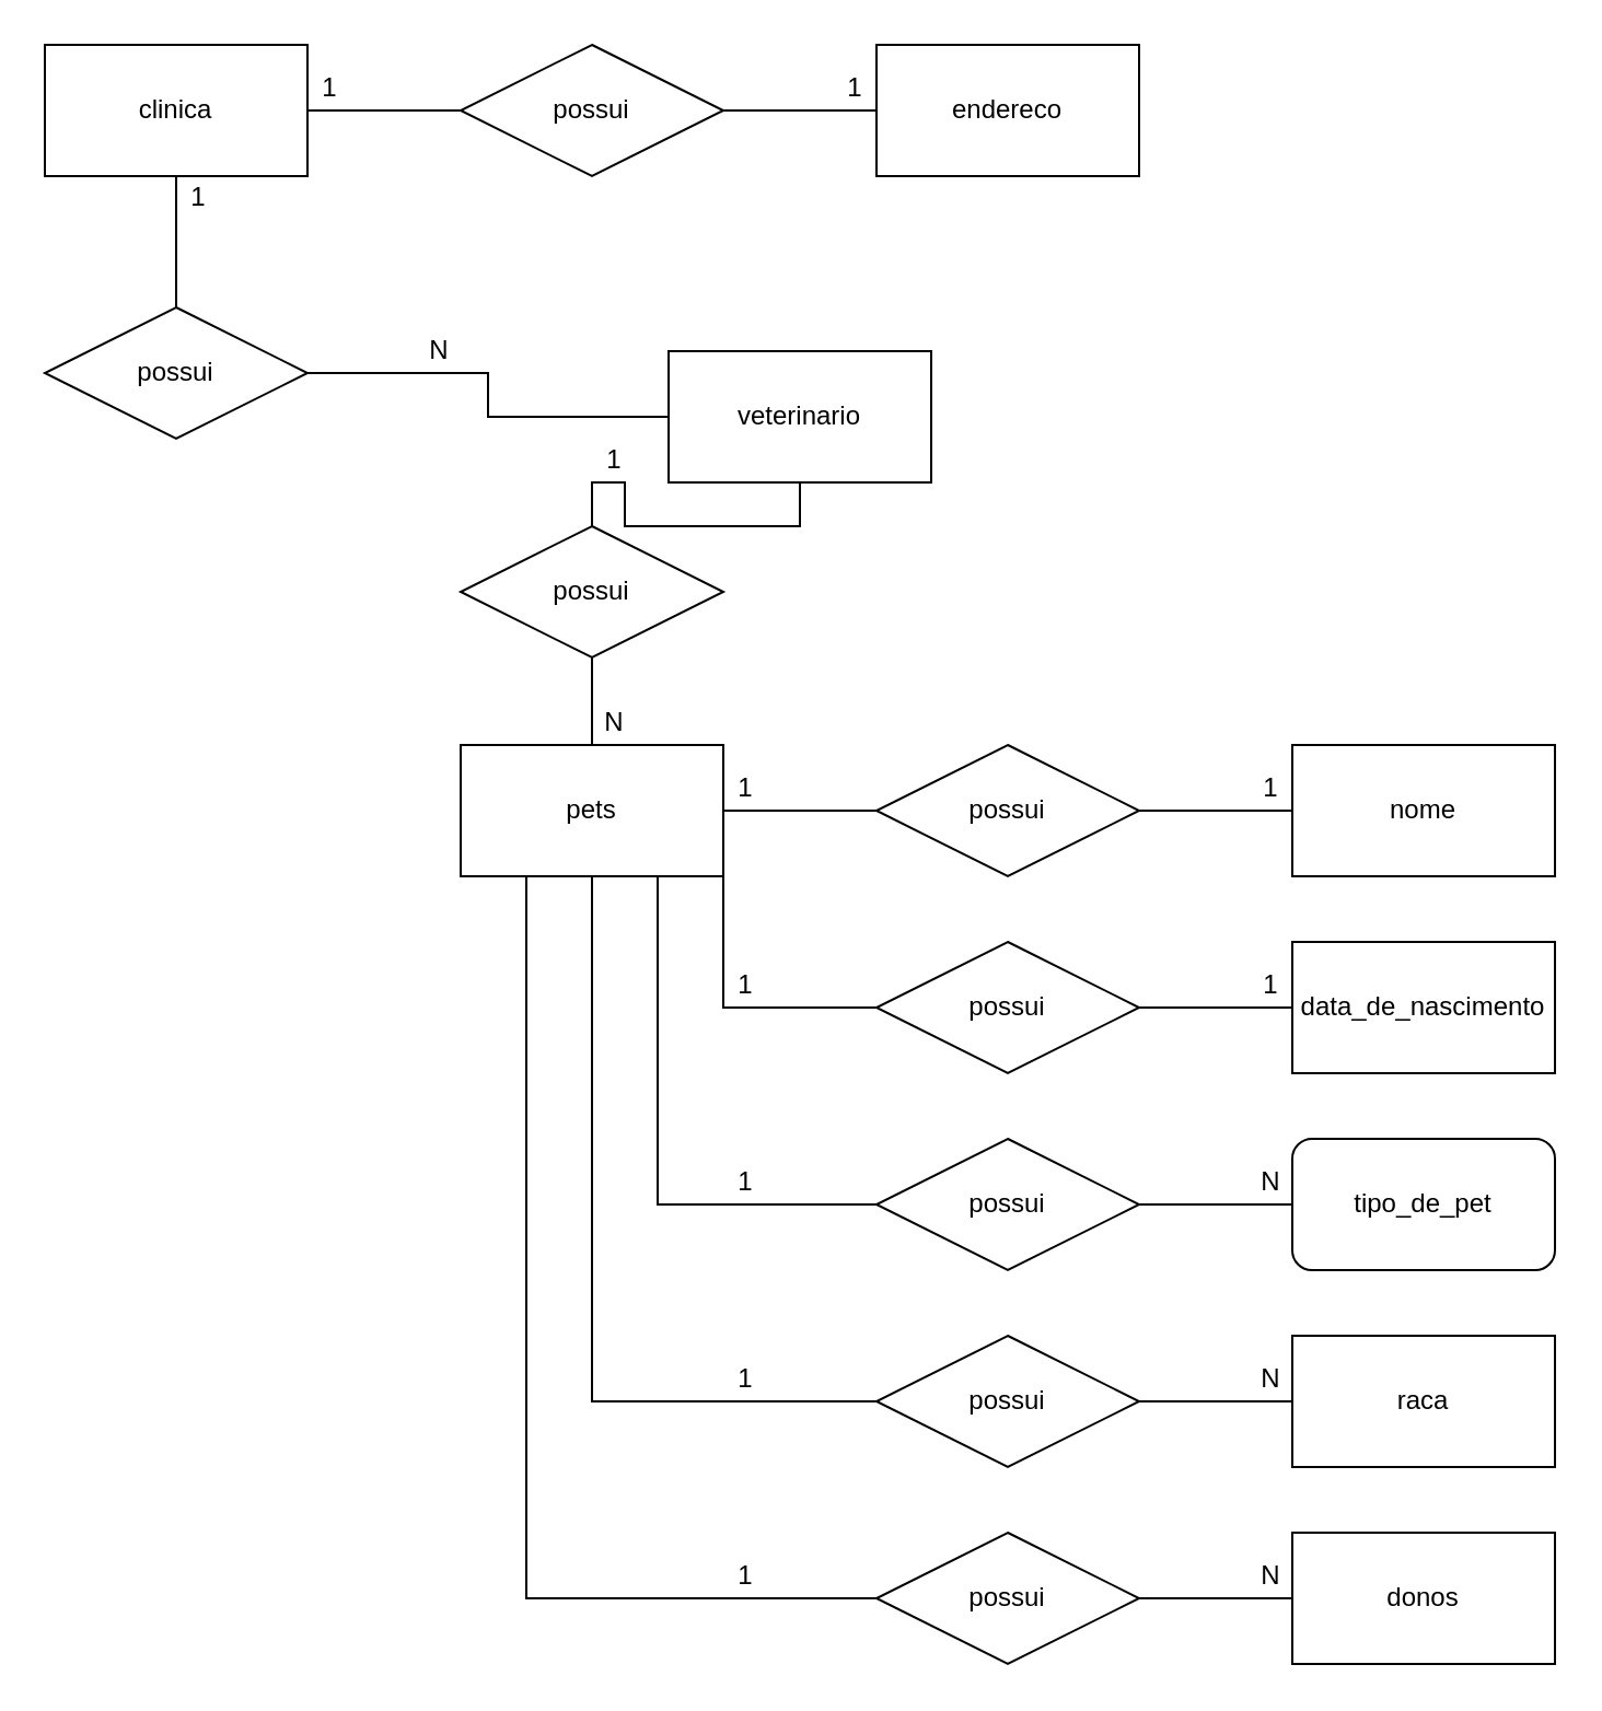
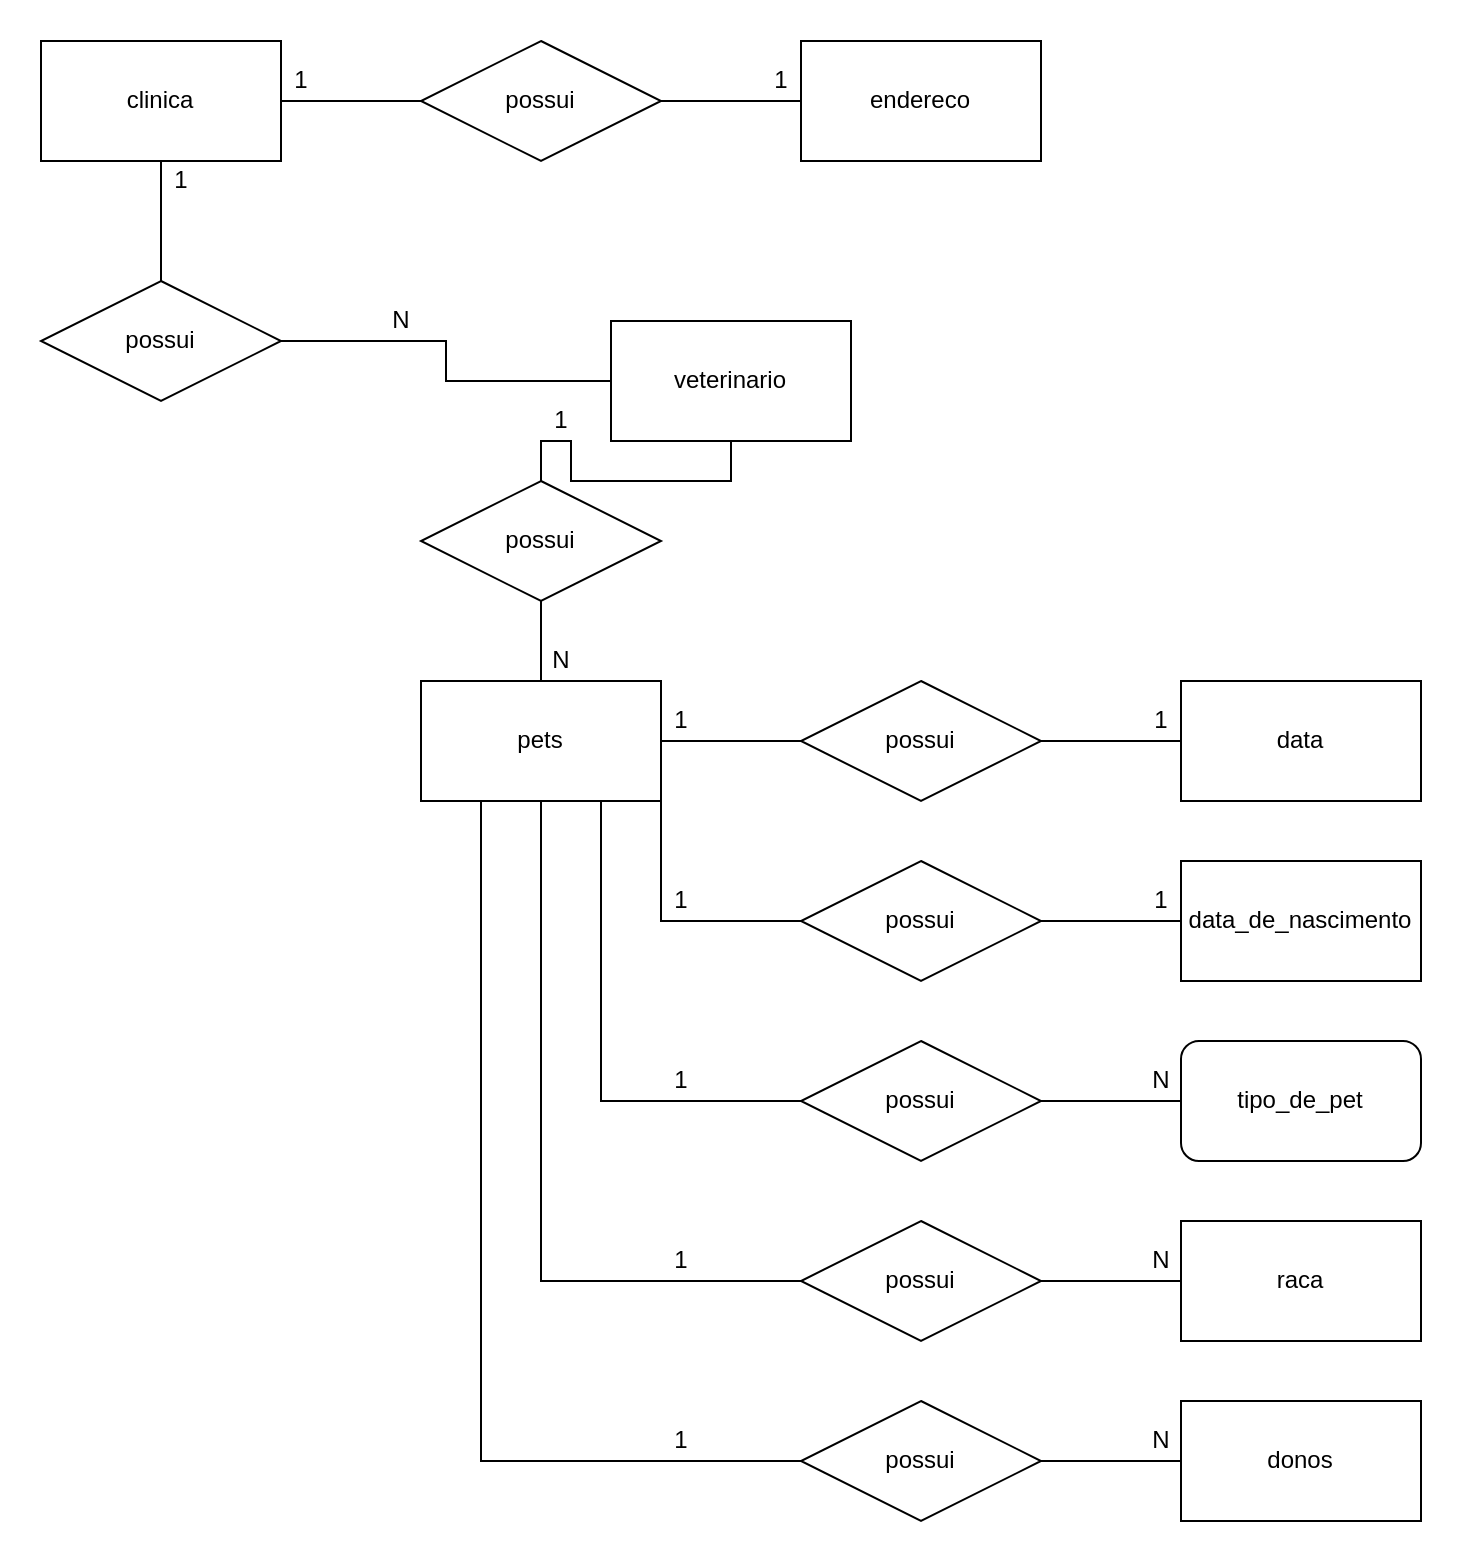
  <mxCell id="0" />
  <mxCell id="1" parent="0" />
  <mxCell id="2" style="edgeStyle=orthogonalEdgeStyle;rounded=0;orthogonalLoop=1;jettySize=auto;html=1;exitX=1;exitY=0.5;exitDx=0;exitDy=0;entryX=0;entryY=0.5;entryDx=0;entryDy=0;endArrow=none;endFill=0;" edge="1" parent="1" source="4" target="6"><mxGeometry relative="1" as="geometry" /></mxCell>
  <mxCell id="3" style="edgeStyle=orthogonalEdgeStyle;rounded=0;orthogonalLoop=1;jettySize=auto;html=1;exitX=0.5;exitY=1;exitDx=0;exitDy=0;entryX=0.5;entryY=0;entryDx=0;entryDy=0;endArrow=none;endFill=0;" edge="1" parent="1" source="4" target="23"><mxGeometry relative="1" as="geometry" /></mxCell>
  <mxCell id="4" value="clinica" style="rounded=0;whiteSpace=wrap;html=1;" vertex="1" parent="1"><mxGeometry x="20" y="20" width="120" height="60" as="geometry" /></mxCell>
  <mxCell id="5" style="edgeStyle=orthogonalEdgeStyle;rounded=0;orthogonalLoop=1;jettySize=auto;html=1;exitX=1;exitY=0.5;exitDx=0;exitDy=0;entryX=0;entryY=0.5;entryDx=0;entryDy=0;endArrow=none;endFill=0;" edge="1" parent="1" source="6" target="7"><mxGeometry relative="1" as="geometry" /></mxCell>
  <mxCell id="6" value="possui" style="shape=rhombus;perimeter=rhombusPerimeter;whiteSpace=wrap;html=1;align=center;" vertex="1" parent="1"><mxGeometry x="210" y="20" width="120" height="60" as="geometry" /></mxCell>
  <mxCell id="7" value="endereco" style="rounded=0;whiteSpace=wrap;html=1;" vertex="1" parent="1"><mxGeometry x="400" y="20" width="120" height="60" as="geometry" /></mxCell>
  <mxCell id="8" value="1" style="text;html=1;align=center;verticalAlign=middle;resizable=0;points=[];autosize=1;strokeColor=none;" vertex="1" parent="1"><mxGeometry x="140" y="30" width="20" height="20" as="geometry" /></mxCell>
  <mxCell id="9" value="1" style="text;html=1;align=center;verticalAlign=middle;resizable=0;points=[];autosize=1;strokeColor=none;" vertex="1" parent="1"><mxGeometry x="380" y="30" width="20" height="20" as="geometry" /></mxCell>
  <mxCell id="10" style="edgeStyle=orthogonalEdgeStyle;rounded=0;orthogonalLoop=1;jettySize=auto;html=1;exitX=1;exitY=0.5;exitDx=0;exitDy=0;entryX=0;entryY=0.5;entryDx=0;entryDy=0;endArrow=none;endFill=0;" edge="1" parent="1" source="16" target="18"><mxGeometry relative="1" as="geometry" /></mxCell>
  <mxCell id="11" style="edgeStyle=orthogonalEdgeStyle;rounded=0;orthogonalLoop=1;jettySize=auto;html=1;exitX=0.5;exitY=0;exitDx=0;exitDy=0;entryX=0.5;entryY=1;entryDx=0;entryDy=0;endArrow=none;endFill=0;" edge="1" parent="1" source="16" target="27"><mxGeometry relative="1" as="geometry" /></mxCell>
  <mxCell id="12" style="edgeStyle=orthogonalEdgeStyle;rounded=0;orthogonalLoop=1;jettySize=auto;html=1;exitX=1;exitY=1;exitDx=0;exitDy=0;entryX=0;entryY=0.5;entryDx=0;entryDy=0;endArrow=none;endFill=0;" edge="1" parent="1" source="16" target="29"><mxGeometry relative="1" as="geometry" /></mxCell>
  <mxCell id="13" style="edgeStyle=orthogonalEdgeStyle;rounded=0;orthogonalLoop=1;jettySize=auto;html=1;exitX=0.75;exitY=1;exitDx=0;exitDy=0;entryX=0;entryY=0.5;entryDx=0;entryDy=0;endArrow=none;endFill=0;" edge="1" parent="1" source="16" target="31"><mxGeometry relative="1" as="geometry" /></mxCell>
  <mxCell id="14" style="edgeStyle=orthogonalEdgeStyle;rounded=0;orthogonalLoop=1;jettySize=auto;html=1;exitX=0.5;exitY=1;exitDx=0;exitDy=0;entryX=0;entryY=0.5;entryDx=0;entryDy=0;endArrow=none;endFill=0;" edge="1" parent="1" source="16" target="36"><mxGeometry relative="1" as="geometry" /></mxCell>
  <mxCell id="15" style="edgeStyle=orthogonalEdgeStyle;rounded=0;orthogonalLoop=1;jettySize=auto;html=1;exitX=0.25;exitY=1;exitDx=0;exitDy=0;entryX=0;entryY=0.5;entryDx=0;entryDy=0;endArrow=none;endFill=0;" edge="1" parent="1" source="16" target="38"><mxGeometry relative="1" as="geometry" /></mxCell>
  <mxCell id="16" value="pets" style="rounded=0;whiteSpace=wrap;html=1;" vertex="1" parent="1"><mxGeometry x="210" y="340" width="120" height="60" as="geometry" /></mxCell>
  <mxCell id="17" style="edgeStyle=orthogonalEdgeStyle;rounded=0;orthogonalLoop=1;jettySize=auto;html=1;exitX=1;exitY=0.5;exitDx=0;exitDy=0;entryX=0;entryY=0.5;entryDx=0;entryDy=0;endArrow=none;endFill=0;" edge="1" parent="1" source="18" target="19"><mxGeometry relative="1" as="geometry" /></mxCell>
  <mxCell id="18" value="possui" style="shape=rhombus;perimeter=rhombusPerimeter;whiteSpace=wrap;html=1;align=center;" vertex="1" parent="1"><mxGeometry x="400" y="340" width="120" height="60" as="geometry" /></mxCell>
- <mxCell id="19" value="nome" style="rounded=0;whiteSpace=wrap;html=1;" vertex="1" parent="1"><mxGeometry x="590" y="340" width="120" height="60" as="geometry" /></mxCell>
+ <mxCell id="19" value="data" style="rounded=0;whiteSpace=wrap;html=1;" vertex="1" parent="1"><mxGeometry x="590" y="340" width="120" height="60" as="geometry" /></mxCell>
  <mxCell id="20" value="data_de_nascimento" style="rounded=0;whiteSpace=wrap;html=1;" vertex="1" parent="1"><mxGeometry x="590" y="430" width="120" height="60" as="geometry" /></mxCell>
  <mxCell id="21" value="tipo_de_pet" style="whiteSpace=wrap;html=1;rounded=1;" vertex="1" parent="1"><mxGeometry x="590" y="520" width="120" height="60" as="geometry" /></mxCell>
  <mxCell id="22" style="edgeStyle=orthogonalEdgeStyle;rounded=0;orthogonalLoop=1;jettySize=auto;html=1;exitX=1;exitY=0.5;exitDx=0;exitDy=0;entryX=0;entryY=0.5;entryDx=0;entryDy=0;endArrow=none;endFill=0;" edge="1" parent="1" source="23" target="26"><mxGeometry relative="1" as="geometry" /></mxCell>
  <mxCell id="23" value="possui" style="shape=rhombus;perimeter=rhombusPerimeter;whiteSpace=wrap;html=1;align=center;" vertex="1" parent="1"><mxGeometry x="20" y="140" width="120" height="60" as="geometry" /></mxCell>
  <mxCell id="24" style="edgeStyle=orthogonalEdgeStyle;rounded=0;orthogonalLoop=1;jettySize=auto;html=1;exitX=0.5;exitY=1;exitDx=0;exitDy=0;entryX=0.5;entryY=0;entryDx=0;entryDy=0;endArrow=none;endFill=0;" edge="1" parent="1" source="26" target="27"><mxGeometry relative="1" as="geometry" /></mxCell>
  <mxCell id="25" value="" style="edgeStyle=orthogonalEdgeStyle;rounded=0;orthogonalLoop=1;jettySize=auto;html=1;endArrow=none;endFill=0;" edge="1" parent="1" source="26" target="23"><mxGeometry relative="1" as="geometry" /></mxCell>
  <mxCell id="26" value="veterinario" style="rounded=0;whiteSpace=wrap;html=1;" vertex="1" parent="1"><mxGeometry x="305" y="160" width="120" height="60" as="geometry" /></mxCell>
  <mxCell id="27" value="possui" style="shape=rhombus;perimeter=rhombusPerimeter;whiteSpace=wrap;html=1;align=center;" vertex="1" parent="1"><mxGeometry x="210" y="240" width="120" height="60" as="geometry" /></mxCell>
  <mxCell id="28" style="edgeStyle=orthogonalEdgeStyle;rounded=0;orthogonalLoop=1;jettySize=auto;html=1;exitX=1;exitY=0.5;exitDx=0;exitDy=0;entryX=0;entryY=0.5;entryDx=0;entryDy=0;endArrow=none;endFill=0;" edge="1" parent="1" source="29" target="20"><mxGeometry relative="1" as="geometry" /></mxCell>
  <mxCell id="29" value="possui" style="shape=rhombus;perimeter=rhombusPerimeter;whiteSpace=wrap;html=1;align=center;" vertex="1" parent="1"><mxGeometry x="400" y="430" width="120" height="60" as="geometry" /></mxCell>
  <mxCell id="30" style="edgeStyle=orthogonalEdgeStyle;rounded=0;orthogonalLoop=1;jettySize=auto;html=1;exitX=1;exitY=0.5;exitDx=0;exitDy=0;entryX=0;entryY=0.5;entryDx=0;entryDy=0;endArrow=none;endFill=0;" edge="1" parent="1" source="31" target="21"><mxGeometry relative="1" as="geometry" /></mxCell>
  <mxCell id="31" value="possui" style="shape=rhombus;perimeter=rhombusPerimeter;whiteSpace=wrap;html=1;align=center;" vertex="1" parent="1"><mxGeometry x="400" y="520" width="120" height="60" as="geometry" /></mxCell>
  <mxCell id="32" style="edgeStyle=orthogonalEdgeStyle;rounded=0;orthogonalLoop=1;jettySize=auto;html=1;exitX=0.75;exitY=1;exitDx=0;exitDy=0;entryX=1;entryY=1;entryDx=0;entryDy=0;endArrow=none;endFill=0;" edge="1" parent="1" source="16" target="16"><mxGeometry relative="1" as="geometry" /></mxCell>
  <mxCell id="33" value="raca" style="rounded=0;whiteSpace=wrap;html=1;" vertex="1" parent="1"><mxGeometry x="590" y="610" width="120" height="60" as="geometry" /></mxCell>
  <mxCell id="34" value="donos" style="rounded=0;whiteSpace=wrap;html=1;" vertex="1" parent="1"><mxGeometry x="590" y="700" width="120" height="60" as="geometry" /></mxCell>
  <mxCell id="35" style="edgeStyle=orthogonalEdgeStyle;rounded=0;orthogonalLoop=1;jettySize=auto;html=1;exitX=1;exitY=0.5;exitDx=0;exitDy=0;entryX=0;entryY=0.5;entryDx=0;entryDy=0;endArrow=none;endFill=0;" edge="1" parent="1" source="36" target="33"><mxGeometry relative="1" as="geometry" /></mxCell>
  <mxCell id="36" value="possui" style="shape=rhombus;perimeter=rhombusPerimeter;whiteSpace=wrap;html=1;align=center;" vertex="1" parent="1"><mxGeometry x="400" y="610" width="120" height="60" as="geometry" /></mxCell>
  <mxCell id="37" style="edgeStyle=orthogonalEdgeStyle;rounded=0;orthogonalLoop=1;jettySize=auto;html=1;exitX=1;exitY=0.5;exitDx=0;exitDy=0;entryX=0;entryY=0.5;entryDx=0;entryDy=0;endArrow=none;endFill=0;" edge="1" parent="1" source="38" target="34"><mxGeometry relative="1" as="geometry" /></mxCell>
  <mxCell id="38" value="possui" style="shape=rhombus;perimeter=rhombusPerimeter;whiteSpace=wrap;html=1;align=center;" vertex="1" parent="1"><mxGeometry x="400" y="700" width="120" height="60" as="geometry" /></mxCell>
  <mxCell id="39" value="1" style="text;html=1;align=center;verticalAlign=middle;resizable=0;points=[];autosize=1;strokeColor=none;" vertex="1" parent="1"><mxGeometry x="80" y="80" width="20" height="20" as="geometry" /></mxCell>
  <mxCell id="40" value="N" style="text;html=1;align=center;verticalAlign=middle;resizable=0;points=[];autosize=1;strokeColor=none;" vertex="1" parent="1"><mxGeometry x="190" y="150" width="20" height="20" as="geometry" /></mxCell>
  <mxCell id="41" value="1" style="text;html=1;align=center;verticalAlign=middle;resizable=0;points=[];autosize=1;strokeColor=none;" vertex="1" parent="1"><mxGeometry x="270" y="200" width="20" height="20" as="geometry" /></mxCell>
  <mxCell id="42" value="N" style="text;html=1;align=center;verticalAlign=middle;resizable=0;points=[];autosize=1;strokeColor=none;" vertex="1" parent="1"><mxGeometry x="270" y="320" width="20" height="20" as="geometry" /></mxCell>
  <mxCell id="43" value="1" style="text;html=1;align=center;verticalAlign=middle;resizable=0;points=[];autosize=1;strokeColor=none;" vertex="1" parent="1"><mxGeometry x="570" y="350" width="20" height="20" as="geometry" /></mxCell>
  <mxCell id="44" value="1" style="text;html=1;align=center;verticalAlign=middle;resizable=0;points=[];autosize=1;strokeColor=none;" vertex="1" parent="1"><mxGeometry x="570" y="440" width="20" height="20" as="geometry" /></mxCell>
  <mxCell id="45" value="N" style="text;html=1;align=center;verticalAlign=middle;resizable=0;points=[];autosize=1;strokeColor=none;" vertex="1" parent="1"><mxGeometry x="570" y="710" width="20" height="20" as="geometry" /></mxCell>
  <mxCell id="46" value="1" style="text;html=1;align=center;verticalAlign=middle;resizable=0;points=[];autosize=1;strokeColor=none;" vertex="1" parent="1"><mxGeometry x="330" y="350" width="20" height="20" as="geometry" /></mxCell>
  <mxCell id="47" value="1" style="text;html=1;align=center;verticalAlign=middle;resizable=0;points=[];autosize=1;strokeColor=none;" vertex="1" parent="1"><mxGeometry x="330" y="440" width="20" height="20" as="geometry" /></mxCell>
  <mxCell id="48" value="1" style="text;html=1;align=center;verticalAlign=middle;resizable=0;points=[];autosize=1;strokeColor=none;" vertex="1" parent="1"><mxGeometry x="330" y="530" width="20" height="20" as="geometry" /></mxCell>
  <mxCell id="49" value="1" style="text;html=1;align=center;verticalAlign=middle;resizable=0;points=[];autosize=1;strokeColor=none;" vertex="1" parent="1"><mxGeometry x="330" y="620" width="20" height="20" as="geometry" /></mxCell>
  <mxCell id="50" value="1" style="text;html=1;align=center;verticalAlign=middle;resizable=0;points=[];autosize=1;strokeColor=none;" vertex="1" parent="1"><mxGeometry x="330" y="710" width="20" height="20" as="geometry" /></mxCell>
  <mxCell id="51" value="N" style="text;html=1;align=center;verticalAlign=middle;resizable=0;points=[];autosize=1;strokeColor=none;" vertex="1" parent="1"><mxGeometry x="570" y="620" width="20" height="20" as="geometry" /></mxCell>
  <mxCell id="52" value="N" style="text;html=1;align=center;verticalAlign=middle;resizable=0;points=[];autosize=1;strokeColor=none;" vertex="1" parent="1"><mxGeometry x="570" y="530" width="20" height="20" as="geometry" /></mxCell>
